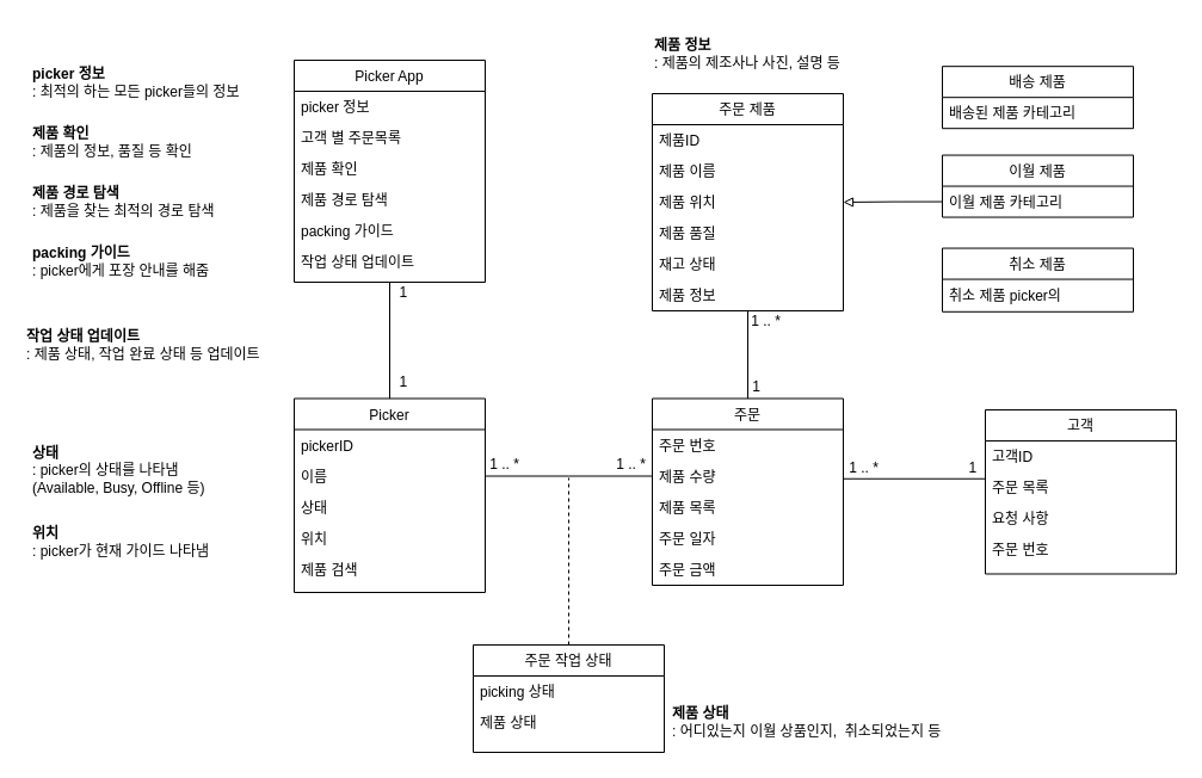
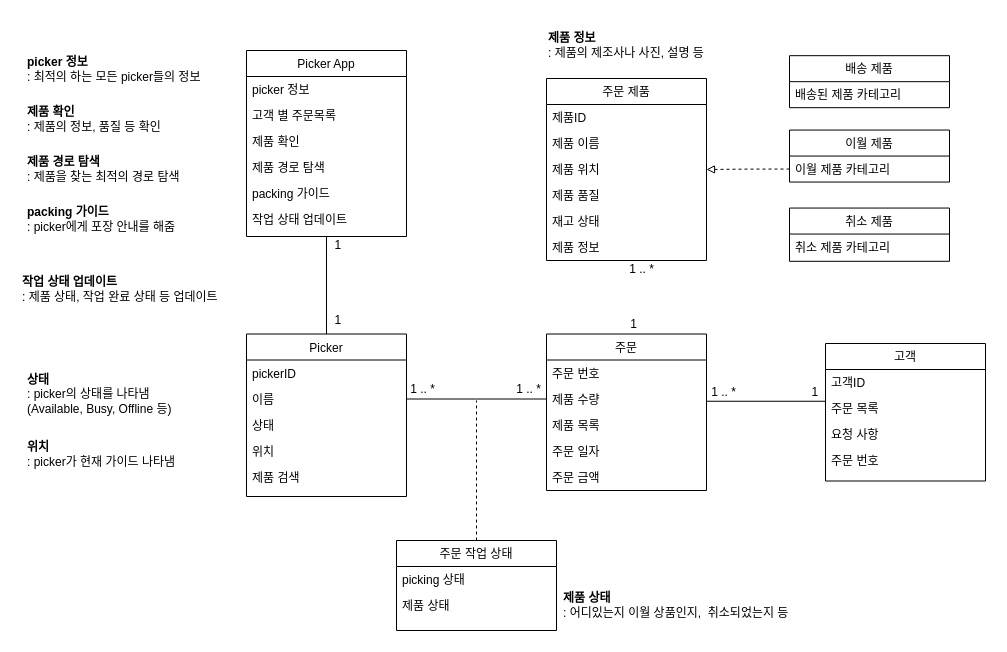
  <mxCell id="0" />
  <mxCell id="1" parent="0" />
  <mxCell id="2" value="Picker" style="swimlane;fontStyle=0;align=center;verticalAlign=top;childLayout=stackLayout;horizontal=1;startSize=26;horizontalStack=0;resizeParent=1;resizeLast=0;collapsible=1;marginBottom=0;rounded=0;shadow=0;strokeWidth=1;" parent="1" vertex="1"><mxGeometry x="246" y="333.5" width="160" height="162.5" as="geometry"><mxRectangle x="230" y="140" width="160" height="26" as="alternateBounds" /></mxGeometry></mxCell>
  <mxCell id="3" value="pickerID" style="text;align=left;verticalAlign=top;spacingLeft=4;spacingRight=4;overflow=hidden;rotatable=0;points=[[0,0.5],[1,0.5]];portConstraint=eastwest;rounded=0;shadow=0;html=0;" parent="2" vertex="1"><mxGeometry y="26" width="160" height="26" as="geometry" /></mxCell>
  <mxCell id="4" value="이름" style="text;align=left;verticalAlign=top;spacingLeft=4;spacingRight=4;overflow=hidden;rotatable=0;points=[[0,0.5],[1,0.5]];portConstraint=eastwest;" parent="2" vertex="1"><mxGeometry y="52" width="160" height="26" as="geometry" /></mxCell>
  <mxCell id="5" value="상태" style="text;align=left;verticalAlign=top;spacingLeft=4;spacingRight=4;overflow=hidden;rotatable=0;points=[[0,0.5],[1,0.5]];portConstraint=eastwest;rounded=0;shadow=0;html=0;" parent="2" vertex="1"><mxGeometry y="78" width="160" height="26" as="geometry" /></mxCell>
  <mxCell id="6" value="위치" style="text;align=left;verticalAlign=top;spacingLeft=4;spacingRight=4;overflow=hidden;rotatable=0;points=[[0,0.5],[1,0.5]];portConstraint=eastwest;rounded=0;shadow=0;html=0;" parent="2" vertex="1"><mxGeometry y="104" width="160" height="26" as="geometry" /></mxCell>
  <mxCell id="7" value="제품 검색" style="text;align=left;verticalAlign=top;spacingLeft=4;spacingRight=4;overflow=hidden;rotatable=0;points=[[0,0.5],[1,0.5]];portConstraint=eastwest;rounded=0;shadow=0;html=0;" parent="2" vertex="1"><mxGeometry y="130" width="160" height="26" as="geometry" /></mxCell>
  <mxCell id="8" value="&lt;b&gt;상태&lt;/b&gt;&amp;nbsp;&lt;br&gt;: picker의 상태를 나타냄&lt;br&gt;(Available, Busy, Offline 등)" style="text;html=1;strokeColor=none;fillColor=none;align=left;verticalAlign=middle;whiteSpace=wrap;rounded=0;" parent="1" vertex="1"><mxGeometry x="25" y="368.5" width="190" height="50" as="geometry" /></mxCell>
  <mxCell id="9" style="edgeStyle=orthogonalEdgeStyle;rounded=0;orthogonalLoop=1;jettySize=auto;html=1;exitX=0.5;exitY=1;exitDx=0;exitDy=0;endArrow=none;endFill=0;" parent="1" source="10" target="2" edge="1"><mxGeometry relative="1" as="geometry" /></mxCell>
  <mxCell id="10" value="Picker App" style="swimlane;fontStyle=0;align=center;verticalAlign=top;childLayout=stackLayout;horizontal=1;startSize=26;horizontalStack=0;resizeParent=1;resizeLast=0;collapsible=1;marginBottom=0;rounded=0;shadow=0;strokeWidth=1;" parent="1" vertex="1"><mxGeometry x="246" y="50" width="160" height="186" as="geometry"><mxRectangle x="230" y="140" width="160" height="26" as="alternateBounds" /></mxGeometry></mxCell>
  <mxCell id="11" value="picker 정보" style="text;align=left;verticalAlign=top;spacingLeft=4;spacingRight=4;overflow=hidden;rotatable=0;points=[[0,0.5],[1,0.5]];portConstraint=eastwest;rounded=0;shadow=0;html=0;" parent="10" vertex="1"><mxGeometry y="26" width="160" height="26" as="geometry" /></mxCell>
  <mxCell id="12" value="고객 별 주문목록" style="text;align=left;verticalAlign=top;spacingLeft=4;spacingRight=4;overflow=hidden;rotatable=0;points=[[0,0.5],[1,0.5]];portConstraint=eastwest;" parent="10" vertex="1"><mxGeometry y="52" width="160" height="26" as="geometry" /></mxCell>
  <mxCell id="13" value="제품 확인" style="text;align=left;verticalAlign=top;spacingLeft=4;spacingRight=4;overflow=hidden;rotatable=0;points=[[0,0.5],[1,0.5]];portConstraint=eastwest;rounded=0;shadow=0;html=0;" parent="10" vertex="1"><mxGeometry y="78" width="160" height="26" as="geometry" /></mxCell>
  <mxCell id="14" value="제품 경로 탐색" style="text;align=left;verticalAlign=top;spacingLeft=4;spacingRight=4;overflow=hidden;rotatable=0;points=[[0,0.5],[1,0.5]];portConstraint=eastwest;rounded=0;shadow=0;html=0;" parent="10" vertex="1"><mxGeometry y="104" width="160" height="26" as="geometry" /></mxCell>
  <mxCell id="15" value="packing 가이드" style="text;align=left;verticalAlign=top;spacingLeft=4;spacingRight=4;overflow=hidden;rotatable=0;points=[[0,0.5],[1,0.5]];portConstraint=eastwest;rounded=0;shadow=0;html=0;" parent="10" vertex="1"><mxGeometry y="130" width="160" height="26" as="geometry" /></mxCell>
  <mxCell id="16" value="작업 상태 업데이트" style="text;align=left;verticalAlign=top;spacingLeft=4;spacingRight=4;overflow=hidden;rotatable=0;points=[[0,0.5],[1,0.5]];portConstraint=eastwest;rounded=0;shadow=0;html=0;" parent="10" vertex="1"><mxGeometry y="156" width="160" height="26" as="geometry" /></mxCell>
  <mxCell id="17" value="&lt;b&gt;picker 정보&lt;/b&gt;&amp;nbsp;&lt;br&gt;: 최적의 하는 모든 picker들의 정보" style="text;html=1;strokeColor=none;fillColor=none;align=left;verticalAlign=middle;whiteSpace=wrap;rounded=0;" parent="1" vertex="1"><mxGeometry x="25" y="44.19" width="201" height="50" as="geometry" /></mxCell>
  <mxCell id="18" value="&lt;b&gt;위치&lt;/b&gt;&amp;nbsp;&lt;br&gt;: picker가 현재 가이드 나타냄" style="text;html=1;strokeColor=none;fillColor=none;align=left;verticalAlign=middle;whiteSpace=wrap;rounded=0;" parent="1" vertex="1"><mxGeometry x="25" y="428.5" width="190" height="50" as="geometry" /></mxCell>
  <mxCell id="19" value="&lt;b&gt;제품 확인&lt;/b&gt;&amp;nbsp;&lt;br&gt;: 제품의 정보, 품질 등 확인" style="text;html=1;strokeColor=none;fillColor=none;align=left;verticalAlign=middle;whiteSpace=wrap;rounded=0;" parent="1" vertex="1"><mxGeometry x="25" y="94.19" width="201" height="50" as="geometry" /></mxCell>
  <mxCell id="20" value="&lt;b&gt;packing 가이드&lt;/b&gt;&amp;nbsp;&lt;br&gt;: picker에게 포장 안내를 해줌" style="text;html=1;strokeColor=none;fillColor=none;align=left;verticalAlign=middle;whiteSpace=wrap;rounded=0;" parent="1" vertex="1"><mxGeometry x="25" y="193.81" width="201" height="50" as="geometry" /></mxCell>
- <mxCell id="21" style="edgeStyle=orthogonalEdgeStyle;rounded=0;orthogonalLoop=1;jettySize=auto;html=1;exitX=0.5;exitY=0;exitDx=0;exitDy=0;entryX=0.5;entryY=1;entryDx=0;entryDy=0;endArrow=none;endFill=0;" parent="1" source="22" target="40" edge="1"><mxGeometry relative="1" as="geometry"><mxPoint x="626" y="280" as="targetPoint" /></mxGeometry></mxCell>
  <mxCell id="22" value="주문" style="swimlane;fontStyle=0;align=center;verticalAlign=top;childLayout=stackLayout;horizontal=1;startSize=26;horizontalStack=0;resizeParent=1;resizeLast=0;collapsible=1;marginBottom=0;rounded=0;shadow=0;strokeWidth=1;" parent="1" vertex="1"><mxGeometry x="546" y="333.5" width="160" height="156.5" as="geometry"><mxRectangle x="230" y="140" width="160" height="26" as="alternateBounds" /></mxGeometry></mxCell>
  <mxCell id="23" value="주문 번호" style="text;align=left;verticalAlign=top;spacingLeft=4;spacingRight=4;overflow=hidden;rotatable=0;points=[[0,0.5],[1,0.5]];portConstraint=eastwest;rounded=0;shadow=0;html=0;" parent="22" vertex="1"><mxGeometry y="26" width="160" height="26" as="geometry" /></mxCell>
  <mxCell id="24" value="제품 수량" style="text;align=left;verticalAlign=top;spacingLeft=4;spacingRight=4;overflow=hidden;rotatable=0;points=[[0,0.5],[1,0.5]];portConstraint=eastwest;" parent="22" vertex="1"><mxGeometry y="52" width="160" height="26" as="geometry" /></mxCell>
  <mxCell id="25" value="제품 목록" style="text;align=left;verticalAlign=top;spacingLeft=4;spacingRight=4;overflow=hidden;rotatable=0;points=[[0,0.5],[1,0.5]];portConstraint=eastwest;" parent="22" vertex="1"><mxGeometry y="78" width="160" height="26" as="geometry" /></mxCell>
  <mxCell id="26" value="주문 일자" style="text;align=left;verticalAlign=top;spacingLeft=4;spacingRight=4;overflow=hidden;rotatable=0;points=[[0,0.5],[1,0.5]];portConstraint=eastwest;" parent="22" vertex="1"><mxGeometry y="104" width="160" height="26" as="geometry" /></mxCell>
  <mxCell id="27" value="주문 금액" style="text;align=left;verticalAlign=top;spacingLeft=4;spacingRight=4;overflow=hidden;rotatable=0;points=[[0,0.5],[1,0.5]];portConstraint=eastwest;" parent="22" vertex="1"><mxGeometry y="130" width="160" height="26" as="geometry" /></mxCell>
  <mxCell id="28" value="고객" style="swimlane;fontStyle=0;align=center;verticalAlign=top;childLayout=stackLayout;horizontal=1;startSize=26;horizontalStack=0;resizeParent=1;resizeLast=0;collapsible=1;marginBottom=0;rounded=0;shadow=0;strokeWidth=1;" parent="1" vertex="1"><mxGeometry x="825" y="343" width="160" height="137.5" as="geometry"><mxRectangle x="230" y="140" width="160" height="26" as="alternateBounds" /></mxGeometry></mxCell>
  <mxCell id="29" value="고객ID" style="text;align=left;verticalAlign=top;spacingLeft=4;spacingRight=4;overflow=hidden;rotatable=0;points=[[0,0.5],[1,0.5]];portConstraint=eastwest;rounded=0;shadow=0;html=0;" parent="28" vertex="1"><mxGeometry y="26" width="160" height="26" as="geometry" /></mxCell>
  <mxCell id="30" value="주문 목록" style="text;align=left;verticalAlign=top;spacingLeft=4;spacingRight=4;overflow=hidden;rotatable=0;points=[[0,0.5],[1,0.5]];portConstraint=eastwest;" parent="28" vertex="1"><mxGeometry y="52" width="160" height="26" as="geometry" /></mxCell>
  <mxCell id="31" value="요청 사항" style="text;align=left;verticalAlign=top;spacingLeft=4;spacingRight=4;overflow=hidden;rotatable=0;points=[[0,0.5],[1,0.5]];portConstraint=eastwest;" parent="28" vertex="1"><mxGeometry y="78" width="160" height="26" as="geometry" /></mxCell>
  <mxCell id="32" value="주문 번호" style="text;align=left;verticalAlign=top;spacingLeft=4;spacingRight=4;overflow=hidden;rotatable=0;points=[[0,0.5],[1,0.5]];portConstraint=eastwest;" parent="28" vertex="1"><mxGeometry y="104" width="160" height="26" as="geometry" /></mxCell>
  <mxCell id="33" value="&lt;b&gt;제품 상태&lt;br&gt;&lt;/b&gt;: 어디있는지 이월 상품인지,&amp;nbsp; 취소되었는지 등" style="text;html=1;strokeColor=none;fillColor=none;align=left;verticalAlign=middle;whiteSpace=wrap;rounded=0;" parent="1" vertex="1"><mxGeometry x="561" y="580" width="240" height="50" as="geometry" /></mxCell>
  <mxCell id="34" style="rounded=0;orthogonalLoop=1;jettySize=auto;html=1;exitX=1;exitY=0.5;exitDx=0;exitDy=0;entryX=0;entryY=0.5;entryDx=0;entryDy=0;endArrow=none;endFill=0;" parent="1" edge="1"><mxGeometry relative="1" as="geometry"><mxPoint x="706" y="400.75" as="sourcePoint" /><mxPoint x="825" y="400.75" as="targetPoint" /></mxGeometry></mxCell>
  <mxCell id="35" value="1 .. *" style="text;html=1;align=center;verticalAlign=middle;resizable=0;points=[];autosize=1;strokeColor=none;fillColor=none;" parent="1" vertex="1"><mxGeometry x="698" y="376.5" width="50" height="30" as="geometry" /></mxCell>
  <mxCell id="36" value="1&amp;nbsp;" style="text;html=1;align=center;verticalAlign=middle;resizable=0;points=[];autosize=1;strokeColor=none;fillColor=none;" parent="1" vertex="1"><mxGeometry x="801" y="377" width="30" height="30" as="geometry" /></mxCell>
  <mxCell id="37" style="edgeStyle=orthogonalEdgeStyle;rounded=0;orthogonalLoop=1;jettySize=auto;html=1;exitX=1;exitY=0.5;exitDx=0;exitDy=0;entryX=0;entryY=0.5;entryDx=0;entryDy=0;endArrow=none;endFill=0;" parent="1" source="4" edge="1"><mxGeometry relative="1" as="geometry"><mxPoint x="546" y="398.5" as="targetPoint" /></mxGeometry></mxCell>
  <mxCell id="38" value="1 .. *" style="text;html=1;align=center;verticalAlign=middle;resizable=0;points=[];autosize=1;strokeColor=none;fillColor=none;" parent="1" vertex="1"><mxGeometry x="397" y="374" width="50" height="30" as="geometry" /></mxCell>
  <mxCell id="39" value="1 .. *" style="text;html=1;align=center;verticalAlign=middle;resizable=0;points=[];autosize=1;strokeColor=none;fillColor=none;" parent="1" vertex="1"><mxGeometry x="503" y="374" width="50" height="30" as="geometry" /></mxCell>
  <mxCell id="40" value="주문 제품" style="swimlane;fontStyle=0;align=center;verticalAlign=top;childLayout=stackLayout;horizontal=1;startSize=26;horizontalStack=0;resizeParent=1;resizeLast=0;collapsible=1;marginBottom=0;rounded=0;shadow=0;strokeWidth=1;" parent="1" vertex="1"><mxGeometry x="546" y="78" width="160" height="182" as="geometry"><mxRectangle x="230" y="140" width="160" height="26" as="alternateBounds" /></mxGeometry></mxCell>
  <mxCell id="41" value="제품ID" style="text;align=left;verticalAlign=top;spacingLeft=4;spacingRight=4;overflow=hidden;rotatable=0;points=[[0,0.5],[1,0.5]];portConstraint=eastwest;rounded=0;shadow=0;html=0;" parent="40" vertex="1"><mxGeometry y="26" width="160" height="26" as="geometry" /></mxCell>
  <mxCell id="42" value="제품 이름" style="text;align=left;verticalAlign=top;spacingLeft=4;spacingRight=4;overflow=hidden;rotatable=0;points=[[0,0.5],[1,0.5]];portConstraint=eastwest;rounded=0;shadow=0;html=0;" parent="40" vertex="1"><mxGeometry y="52" width="160" height="26" as="geometry" /></mxCell>
  <mxCell id="43" value="제품 위치" style="text;align=left;verticalAlign=top;spacingLeft=4;spacingRight=4;overflow=hidden;rotatable=0;points=[[0,0.5],[1,0.5]];portConstraint=eastwest;rounded=0;shadow=0;html=0;" parent="40" vertex="1"><mxGeometry y="78" width="160" height="26" as="geometry" /></mxCell>
  <mxCell id="44" value="제품 품질" style="text;align=left;verticalAlign=top;spacingLeft=4;spacingRight=4;overflow=hidden;rotatable=0;points=[[0,0.5],[1,0.5]];portConstraint=eastwest;rounded=0;shadow=0;html=0;" parent="40" vertex="1"><mxGeometry y="104" width="160" height="26" as="geometry" /></mxCell>
  <mxCell id="45" value="재고 상태" style="text;align=left;verticalAlign=top;spacingLeft=4;spacingRight=4;overflow=hidden;rotatable=0;points=[[0,0.5],[1,0.5]];portConstraint=eastwest;rounded=0;shadow=0;html=0;" parent="40" vertex="1"><mxGeometry y="130" width="160" height="26" as="geometry" /></mxCell>
  <mxCell id="46" value="제품 정보" style="text;align=left;verticalAlign=top;spacingLeft=4;spacingRight=4;overflow=hidden;rotatable=0;points=[[0,0.5],[1,0.5]];portConstraint=eastwest;rounded=0;shadow=0;html=0;" parent="40" vertex="1"><mxGeometry y="156" width="160" height="26" as="geometry" /></mxCell>
  <mxCell id="47" value="1&amp;nbsp;" style="text;html=1;align=center;verticalAlign=middle;resizable=0;points=[];autosize=1;strokeColor=none;fillColor=none;" parent="1" vertex="1"><mxGeometry x="324" y="230" width="30" height="30" as="geometry" /></mxCell>
  <mxCell id="48" value="1&amp;nbsp;" style="text;html=1;align=center;verticalAlign=middle;resizable=0;points=[];autosize=1;strokeColor=none;fillColor=none;" parent="1" vertex="1"><mxGeometry x="324" y="305" width="30" height="30" as="geometry" /></mxCell>
  <mxCell id="49" value="&lt;b&gt;제품 경로 탐색&lt;/b&gt;&lt;br&gt;: 제품을 찾는 최적의 경로 탐색" style="text;html=1;strokeColor=none;fillColor=none;align=left;verticalAlign=middle;whiteSpace=wrap;rounded=0;" parent="1" vertex="1"><mxGeometry x="25" y="143.81" width="201" height="50" as="geometry" /></mxCell>
- <mxCell id="50" style="edgeStyle=orthogonalEdgeStyle;rounded=0;orthogonalLoop=1;jettySize=auto;html=1;exitX=0;exitY=0.5;exitDx=0;exitDy=0;entryX=1;entryY=0.5;entryDx=0;entryDy=0;endArrow=block;endFill=0;" parent="1" source="52" target="43" edge="1"><mxGeometry relative="1" as="geometry" /></mxCell>
+ <mxCell id="50" style="edgeStyle=orthogonalEdgeStyle;rounded=0;orthogonalLoop=1;jettySize=auto;html=1;exitX=0;exitY=0.5;exitDx=0;exitDy=0;entryX=1;entryY=0.5;entryDx=0;entryDy=0;endArrow=block;endFill=0;dashed=1;" parent="1" source="52" target="43" edge="1"><mxGeometry relative="1" as="geometry" /></mxCell>
  <mxCell id="51" value="이월 제품" style="swimlane;fontStyle=0;align=center;verticalAlign=top;childLayout=stackLayout;horizontal=1;startSize=26;horizontalStack=0;resizeParent=1;resizeLast=0;collapsible=1;marginBottom=0;rounded=0;shadow=0;strokeWidth=1;" parent="1" vertex="1"><mxGeometry x="789" y="129.56" width="160" height="52" as="geometry"><mxRectangle x="230" y="140" width="160" height="26" as="alternateBounds" /></mxGeometry></mxCell>
  <mxCell id="52" value="이월 제품 카테고리" style="text;align=left;verticalAlign=top;spacingLeft=4;spacingRight=4;overflow=hidden;rotatable=0;points=[[0,0.5],[1,0.5]];portConstraint=eastwest;rounded=0;shadow=0;html=0;" parent="51" vertex="1"><mxGeometry y="26" width="160" height="26" as="geometry" /></mxCell>
  <mxCell id="53" value="취소 제품" style="swimlane;fontStyle=0;align=center;verticalAlign=top;childLayout=stackLayout;horizontal=1;startSize=26;horizontalStack=0;resizeParent=1;resizeLast=0;collapsible=1;marginBottom=0;rounded=0;shadow=0;strokeWidth=1;" parent="1" vertex="1"><mxGeometry x="789" y="207.56" width="160" height="53.25" as="geometry"><mxRectangle x="230" y="140" width="160" height="26" as="alternateBounds" /></mxGeometry></mxCell>
- <mxCell id="54" value="취소 제품 picker의" style="text;align=left;verticalAlign=top;spacingLeft=4;spacingRight=4;overflow=hidden;rotatable=0;points=[[0,0.5],[1,0.5]];portConstraint=eastwest;rounded=0;shadow=0;html=0;" parent="53" vertex="1"><mxGeometry y="26" width="160" height="26" as="geometry" /></mxCell>
+ <mxCell id="54" value="취소 제품 카테고리" style="text;align=left;verticalAlign=top;spacingLeft=4;spacingRight=4;overflow=hidden;rotatable=0;points=[[0,0.5],[1,0.5]];portConstraint=eastwest;rounded=0;shadow=0;html=0;" parent="53" vertex="1"><mxGeometry y="26" width="160" height="26" as="geometry" /></mxCell>
  <mxCell id="55" value="&lt;b&gt;제품 정보&lt;/b&gt;&amp;nbsp;&lt;br&gt;: 제품의 제조사나 사진, 설명 등" style="text;html=1;strokeColor=none;fillColor=none;align=left;verticalAlign=middle;whiteSpace=wrap;rounded=0;" parent="1" vertex="1"><mxGeometry x="546" y="20" width="201" height="50" as="geometry" /></mxCell>
  <mxCell id="56" value="1" style="text;html=1;align=center;verticalAlign=middle;resizable=0;points=[];autosize=1;strokeColor=none;fillColor=none;" parent="1" vertex="1"><mxGeometry x="618" y="309" width="30" height="30" as="geometry" /></mxCell>
  <mxCell id="57" value="&amp;nbsp;1 .. *&amp;nbsp;" style="text;html=1;align=center;verticalAlign=middle;resizable=0;points=[];autosize=1;strokeColor=none;fillColor=none;" parent="1" vertex="1"><mxGeometry x="616" y="254" width="50" height="30" as="geometry" /></mxCell>
  <mxCell id="58" style="edgeStyle=orthogonalEdgeStyle;rounded=0;orthogonalLoop=1;jettySize=auto;html=1;exitX=0.5;exitY=0;exitDx=0;exitDy=0;dashed=1;endArrow=none;endFill=0;" parent="1" source="59" edge="1"><mxGeometry relative="1" as="geometry"><mxPoint x="476" y="400" as="targetPoint" /></mxGeometry></mxCell>
  <mxCell id="59" value="주문 작업 상태" style="swimlane;fontStyle=0;align=center;verticalAlign=top;childLayout=stackLayout;horizontal=1;startSize=26;horizontalStack=0;resizeParent=1;resizeLast=0;collapsible=1;marginBottom=0;rounded=0;shadow=0;strokeWidth=1;" parent="1" vertex="1"><mxGeometry x="396" y="540" width="160" height="90" as="geometry"><mxRectangle x="230" y="140" width="160" height="26" as="alternateBounds" /></mxGeometry></mxCell>
  <mxCell id="60" value="picking 상태" style="text;align=left;verticalAlign=top;spacingLeft=4;spacingRight=4;overflow=hidden;rotatable=0;points=[[0,0.5],[1,0.5]];portConstraint=eastwest;rounded=0;shadow=0;html=0;" parent="59" vertex="1"><mxGeometry y="26" width="160" height="26" as="geometry" /></mxCell>
  <mxCell id="61" value="제품 상태" style="text;align=left;verticalAlign=top;spacingLeft=4;spacingRight=4;overflow=hidden;rotatable=0;points=[[0,0.5],[1,0.5]];portConstraint=eastwest;rounded=0;shadow=0;html=0;" parent="59" vertex="1"><mxGeometry y="52" width="160" height="26" as="geometry" /></mxCell>
  <mxCell id="62" value="배송 제품" style="swimlane;fontStyle=0;align=center;verticalAlign=top;childLayout=stackLayout;horizontal=1;startSize=26;horizontalStack=0;resizeParent=1;resizeLast=0;collapsible=1;marginBottom=0;rounded=0;shadow=0;strokeWidth=1;" parent="1" vertex="1"><mxGeometry x="789" y="55.18" width="160" height="52" as="geometry"><mxRectangle x="230" y="140" width="160" height="26" as="alternateBounds" /></mxGeometry></mxCell>
  <mxCell id="63" value="배송된 제품 카테고리" style="text;align=left;verticalAlign=top;spacingLeft=4;spacingRight=4;overflow=hidden;rotatable=0;points=[[0,0.5],[1,0.5]];portConstraint=eastwest;rounded=0;shadow=0;html=0;" parent="62" vertex="1"><mxGeometry y="26" width="160" height="26" as="geometry" /></mxCell>
  <mxCell id="64" value="&lt;b&gt;작업 상태 업데이트&lt;/b&gt;&amp;nbsp;&lt;br&gt;: 제품 상태, 작업 완료 상태 등 업데이트" style="text;html=1;strokeColor=none;fillColor=none;align=left;verticalAlign=middle;whiteSpace=wrap;rounded=0;" parent="1" vertex="1"><mxGeometry x="20" y="263.81" width="221" height="50" as="geometry" /></mxCell>
